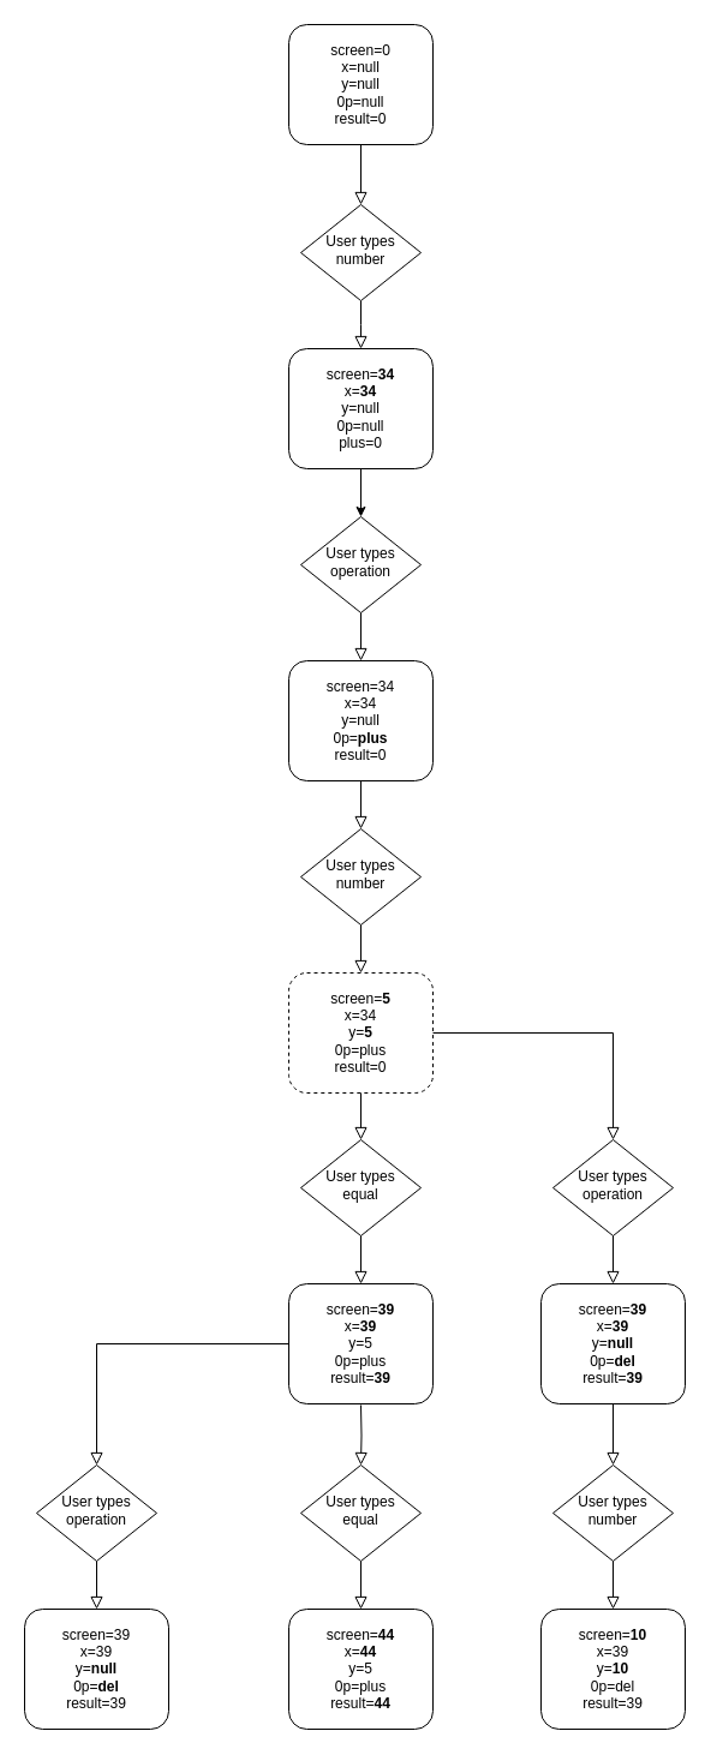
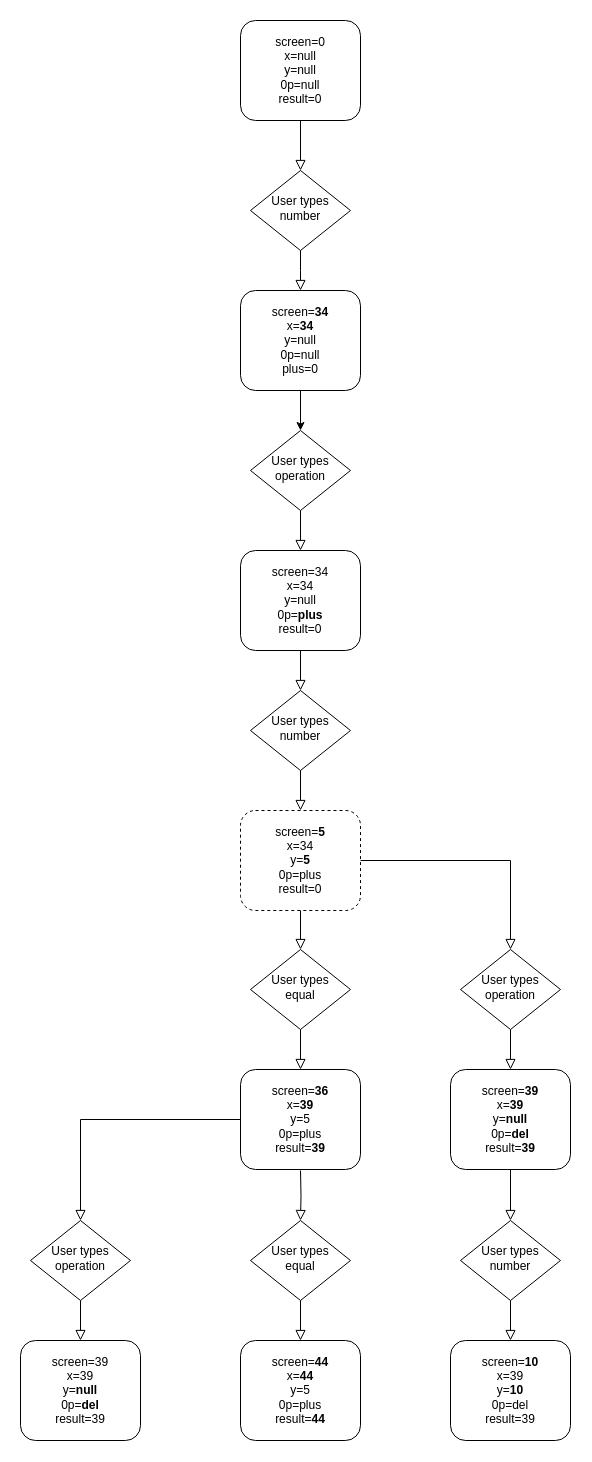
  <mxCell id="0" />
  <mxCell id="1" parent="0" />
  <mxCell id="2" value="" style="rounded=0;html=1;jettySize=auto;orthogonalLoop=1;fontSize=11;endArrow=block;endFill=0;endSize=8;strokeWidth=1;shadow=0;labelBackgroundColor=none;edgeStyle=orthogonalEdgeStyle;" parent="1" source="3" target="5" edge="1"><mxGeometry relative="1" as="geometry" /></mxCell>
  <mxCell id="3" value="screen=0&lt;br&gt;x=null&lt;br&gt;y=null&lt;br&gt;0p=null&lt;br&gt;result=0" style="rounded=1;whiteSpace=wrap;html=1;fontSize=12;glass=0;strokeWidth=1;shadow=0;" parent="1" vertex="1"><mxGeometry x="240" y="20" width="120" height="100" as="geometry" /></mxCell>
  <mxCell id="4" value="" style="rounded=0;html=1;jettySize=auto;orthogonalLoop=1;fontSize=11;endArrow=block;endFill=0;endSize=8;strokeWidth=1;shadow=0;labelBackgroundColor=none;edgeStyle=orthogonalEdgeStyle;" parent="1" source="5" edge="1"><mxGeometry y="20" relative="1" as="geometry"><mxPoint as="offset" /><mxPoint x="300" y="290" as="targetPoint" /></mxGeometry></mxCell>
  <mxCell id="5" value="User types number" style="rhombus;whiteSpace=wrap;html=1;shadow=0;fontFamily=Helvetica;fontSize=12;align=center;strokeWidth=1;spacing=6;spacingTop=-4;" parent="1" vertex="1"><mxGeometry x="250" y="170" width="100" height="80" as="geometry" /></mxCell>
  <mxCell id="6" style="edgeStyle=orthogonalEdgeStyle;rounded=0;orthogonalLoop=1;jettySize=auto;html=1;entryX=0.5;entryY=0;entryDx=0;entryDy=0;" edge="1" parent="1" source="7" target="9"><mxGeometry relative="1" as="geometry"><mxPoint x="300" y="410" as="targetPoint" /></mxGeometry></mxCell>
  <mxCell id="7" value="screen=&lt;b&gt;34&lt;/b&gt;&lt;br&gt;x=&lt;b&gt;34&lt;/b&gt;&lt;br&gt;y=null&lt;br&gt;0p=null&lt;br&gt;plus=0" style="rounded=1;whiteSpace=wrap;html=1;fontSize=12;glass=0;strokeWidth=1;shadow=0;" vertex="1" parent="1"><mxGeometry x="240" y="290" width="120" height="100" as="geometry" /></mxCell>
  <mxCell id="8" value="screen=34&lt;br&gt;x=34&lt;br&gt;y=null&lt;br&gt;0p=&lt;b&gt;plus&lt;/b&gt;&lt;br&gt;result=0" style="rounded=1;whiteSpace=wrap;html=1;fontSize=12;glass=0;strokeWidth=1;shadow=0;" vertex="1" parent="1"><mxGeometry x="240" y="550" width="120" height="100" as="geometry" /></mxCell>
  <mxCell id="9" value="User types operation" style="rhombus;whiteSpace=wrap;html=1;shadow=0;fontFamily=Helvetica;fontSize=12;align=center;strokeWidth=1;spacing=6;spacingTop=-4;" vertex="1" parent="1"><mxGeometry x="250" y="430" width="100" height="80" as="geometry" /></mxCell>
  <mxCell id="10" value="" style="rounded=0;html=1;jettySize=auto;orthogonalLoop=1;fontSize=11;endArrow=block;endFill=0;endSize=8;strokeWidth=1;shadow=0;labelBackgroundColor=none;edgeStyle=orthogonalEdgeStyle;exitX=0.5;exitY=1;exitDx=0;exitDy=0;entryX=0.5;entryY=0;entryDx=0;entryDy=0;" edge="1" parent="1" source="9" target="8"><mxGeometry y="20" relative="1" as="geometry"><mxPoint as="offset" /><mxPoint x="400" y="520" as="sourcePoint" /><mxPoint x="400" y="560" as="targetPoint" /></mxGeometry></mxCell>
  <mxCell id="11" value="screen=&lt;b&gt;5&lt;/b&gt;&lt;br&gt;x=34&lt;br&gt;y=&lt;b&gt;5&lt;/b&gt;&lt;br&gt;0p=plus&lt;br&gt;result=0" style="rounded=1;whiteSpace=wrap;html=1;fontSize=12;glass=0;strokeWidth=1;shadow=0;dashed=1;" vertex="1" parent="1"><mxGeometry x="240" y="810" width="120" height="100" as="geometry" /></mxCell>
  <mxCell id="12" value="User types number" style="rhombus;whiteSpace=wrap;html=1;shadow=0;fontFamily=Helvetica;fontSize=12;align=center;strokeWidth=1;spacing=6;spacingTop=-4;" vertex="1" parent="1"><mxGeometry x="250" y="690" width="100" height="80" as="geometry" /></mxCell>
  <mxCell id="13" value="" style="rounded=0;html=1;jettySize=auto;orthogonalLoop=1;fontSize=11;endArrow=block;endFill=0;endSize=8;strokeWidth=1;shadow=0;labelBackgroundColor=none;edgeStyle=orthogonalEdgeStyle;exitX=0.5;exitY=1;exitDx=0;exitDy=0;entryX=0.5;entryY=0;entryDx=0;entryDy=0;" edge="1" parent="1" source="12" target="11"><mxGeometry y="20" relative="1" as="geometry"><mxPoint as="offset" /><mxPoint x="400" y="780" as="sourcePoint" /><mxPoint x="400" y="820" as="targetPoint" /></mxGeometry></mxCell>
  <mxCell id="14" value="" style="rounded=0;html=1;jettySize=auto;orthogonalLoop=1;fontSize=11;endArrow=block;endFill=0;endSize=8;strokeWidth=1;shadow=0;labelBackgroundColor=none;edgeStyle=orthogonalEdgeStyle;exitX=0.5;exitY=1;exitDx=0;exitDy=0;entryX=0.5;entryY=0;entryDx=0;entryDy=0;" edge="1" parent="1" source="8" target="12"><mxGeometry y="20" relative="1" as="geometry"><mxPoint as="offset" /><mxPoint x="320" y="680" as="sourcePoint" /><mxPoint x="320" y="720" as="targetPoint" /></mxGeometry></mxCell>
- <mxCell id="15" value="screen=&lt;b&gt;39&lt;/b&gt;&lt;br&gt;x=&lt;b&gt;39&lt;/b&gt;&lt;br&gt;y=5&lt;br&gt;0p=plus&lt;br&gt;result=&lt;b&gt;39&lt;/b&gt;" style="rounded=1;whiteSpace=wrap;html=1;fontSize=12;glass=0;strokeWidth=1;shadow=0;" vertex="1" parent="1"><mxGeometry x="240" y="1069" width="120" height="100" as="geometry" /></mxCell>
+ <mxCell id="15" value="screen=&lt;b&gt;36&lt;/b&gt;&lt;br&gt;x=&lt;b&gt;39&lt;/b&gt;&lt;br&gt;y=5&lt;br&gt;0p=plus&lt;br&gt;result=&lt;b&gt;39&lt;/b&gt;" style="rounded=1;whiteSpace=wrap;html=1;fontSize=12;glass=0;strokeWidth=1;shadow=0;" vertex="1" parent="1"><mxGeometry x="240" y="1069" width="120" height="100" as="geometry" /></mxCell>
  <mxCell id="16" value="User types equal" style="rhombus;whiteSpace=wrap;html=1;shadow=0;fontFamily=Helvetica;fontSize=12;align=center;strokeWidth=1;spacing=6;spacingTop=-4;" vertex="1" parent="1"><mxGeometry x="250" y="949" width="100" height="80" as="geometry" /></mxCell>
  <mxCell id="17" value="" style="rounded=0;html=1;jettySize=auto;orthogonalLoop=1;fontSize=11;endArrow=block;endFill=0;endSize=8;strokeWidth=1;shadow=0;labelBackgroundColor=none;edgeStyle=orthogonalEdgeStyle;exitX=0.5;exitY=1;exitDx=0;exitDy=0;entryX=0.5;entryY=0;entryDx=0;entryDy=0;" edge="1" parent="1" source="16" target="15"><mxGeometry y="20" relative="1" as="geometry"><mxPoint as="offset" /><mxPoint x="400" y="1039" as="sourcePoint" /><mxPoint x="400" y="1079" as="targetPoint" /></mxGeometry></mxCell>
  <mxCell id="18" value="" style="rounded=0;html=1;jettySize=auto;orthogonalLoop=1;fontSize=11;endArrow=block;endFill=0;endSize=8;strokeWidth=1;shadow=0;labelBackgroundColor=none;edgeStyle=orthogonalEdgeStyle;entryX=0.5;entryY=0;entryDx=0;entryDy=0;exitX=0.5;exitY=1;exitDx=0;exitDy=0;" edge="1" parent="1" source="11" target="16"><mxGeometry y="20" relative="1" as="geometry"><mxPoint as="offset" /><mxPoint x="350" y="940" as="sourcePoint" /><mxPoint x="350" y="980" as="targetPoint" /></mxGeometry></mxCell>
  <mxCell id="19" value="screen=&lt;b&gt;44&lt;/b&gt;&lt;br&gt;x=&lt;b&gt;44&lt;/b&gt;&lt;br&gt;y=5&lt;br&gt;0p=plus&lt;br&gt;result=&lt;b&gt;44&lt;/b&gt;" style="rounded=1;whiteSpace=wrap;html=1;fontSize=12;glass=0;strokeWidth=1;shadow=0;" vertex="1" parent="1"><mxGeometry x="240" y="1340" width="120" height="100" as="geometry" /></mxCell>
  <mxCell id="20" value="User types equal" style="rhombus;whiteSpace=wrap;html=1;shadow=0;fontFamily=Helvetica;fontSize=12;align=center;strokeWidth=1;spacing=6;spacingTop=-4;" vertex="1" parent="1"><mxGeometry x="250" y="1220" width="100" height="80" as="geometry" /></mxCell>
  <mxCell id="21" value="" style="rounded=0;html=1;jettySize=auto;orthogonalLoop=1;fontSize=11;endArrow=block;endFill=0;endSize=8;strokeWidth=1;shadow=0;labelBackgroundColor=none;edgeStyle=orthogonalEdgeStyle;exitX=0.5;exitY=1;exitDx=0;exitDy=0;entryX=0.5;entryY=0;entryDx=0;entryDy=0;" edge="1" parent="1" source="20" target="19"><mxGeometry y="20" relative="1" as="geometry"><mxPoint as="offset" /><mxPoint x="400" y="1310" as="sourcePoint" /><mxPoint x="400" y="1350" as="targetPoint" /></mxGeometry></mxCell>
  <mxCell id="22" value="" style="rounded=0;html=1;jettySize=auto;orthogonalLoop=1;fontSize=11;endArrow=block;endFill=0;endSize=8;strokeWidth=1;shadow=0;labelBackgroundColor=none;edgeStyle=orthogonalEdgeStyle;entryX=0.5;entryY=0;entryDx=0;entryDy=0;" edge="1" parent="1" target="20"><mxGeometry y="20" relative="1" as="geometry"><mxPoint as="offset" /><mxPoint x="300" y="1170" as="sourcePoint" /><mxPoint x="440" y="1280" as="targetPoint" /></mxGeometry></mxCell>
  <mxCell id="23" value="screen=&lt;b&gt;39&lt;/b&gt;&lt;br&gt;x=&lt;b&gt;39&lt;/b&gt;&lt;br&gt;y=&lt;b&gt;null&lt;/b&gt;&lt;br&gt;0p=&lt;b&gt;del&lt;/b&gt;&lt;br&gt;result=&lt;b&gt;39&lt;/b&gt;" style="rounded=1;whiteSpace=wrap;html=1;fontSize=12;glass=0;strokeWidth=1;shadow=0;" vertex="1" parent="1"><mxGeometry x="450" y="1069" width="120" height="100" as="geometry" /></mxCell>
  <mxCell id="24" value="User types operation" style="rhombus;whiteSpace=wrap;html=1;shadow=0;fontFamily=Helvetica;fontSize=12;align=center;strokeWidth=1;spacing=6;spacingTop=-4;" vertex="1" parent="1"><mxGeometry x="460" y="949" width="100" height="80" as="geometry" /></mxCell>
  <mxCell id="25" value="" style="rounded=0;html=1;jettySize=auto;orthogonalLoop=1;fontSize=11;endArrow=block;endFill=0;endSize=8;strokeWidth=1;shadow=0;labelBackgroundColor=none;edgeStyle=orthogonalEdgeStyle;exitX=0.5;exitY=1;exitDx=0;exitDy=0;entryX=0.5;entryY=0;entryDx=0;entryDy=0;" edge="1" parent="1" source="24" target="23"><mxGeometry y="20" relative="1" as="geometry"><mxPoint as="offset" /><mxPoint x="610" y="1039" as="sourcePoint" /><mxPoint x="610" y="1079" as="targetPoint" /></mxGeometry></mxCell>
  <mxCell id="26" value="screen=&lt;b&gt;10&lt;/b&gt;&lt;br&gt;x=39&lt;br&gt;y=&lt;b&gt;10&lt;/b&gt;&lt;br&gt;0p=del&lt;br&gt;result=39" style="rounded=1;whiteSpace=wrap;html=1;fontSize=12;glass=0;strokeWidth=1;shadow=0;" vertex="1" parent="1"><mxGeometry x="450" y="1340" width="120" height="100" as="geometry" /></mxCell>
  <mxCell id="27" value="User types number" style="rhombus;whiteSpace=wrap;html=1;shadow=0;fontFamily=Helvetica;fontSize=12;align=center;strokeWidth=1;spacing=6;spacingTop=-4;" vertex="1" parent="1"><mxGeometry x="460" y="1220" width="100" height="80" as="geometry" /></mxCell>
  <mxCell id="28" value="" style="rounded=0;html=1;jettySize=auto;orthogonalLoop=1;fontSize=11;endArrow=block;endFill=0;endSize=8;strokeWidth=1;shadow=0;labelBackgroundColor=none;edgeStyle=orthogonalEdgeStyle;exitX=0.5;exitY=1;exitDx=0;exitDy=0;entryX=0.5;entryY=0;entryDx=0;entryDy=0;" edge="1" parent="1" source="27" target="26"><mxGeometry y="20" relative="1" as="geometry"><mxPoint as="offset" /><mxPoint x="610" y="1310" as="sourcePoint" /><mxPoint x="610" y="1350" as="targetPoint" /></mxGeometry></mxCell>
  <mxCell id="29" value="" style="rounded=0;html=1;jettySize=auto;orthogonalLoop=1;fontSize=11;endArrow=block;endFill=0;endSize=8;strokeWidth=1;shadow=0;labelBackgroundColor=none;edgeStyle=orthogonalEdgeStyle;exitX=0.5;exitY=1;exitDx=0;exitDy=0;entryX=0.5;entryY=0;entryDx=0;entryDy=0;" edge="1" parent="1" source="23" target="27"><mxGeometry y="20" relative="1" as="geometry"><mxPoint as="offset" /><mxPoint x="530" y="1199" as="sourcePoint" /><mxPoint x="530" y="1239" as="targetPoint" /></mxGeometry></mxCell>
  <mxCell id="30" value="" style="rounded=0;html=1;jettySize=auto;orthogonalLoop=1;fontSize=11;endArrow=block;endFill=0;endSize=8;strokeWidth=1;shadow=0;labelBackgroundColor=none;edgeStyle=orthogonalEdgeStyle;entryX=0.5;entryY=0;entryDx=0;entryDy=0;exitX=1;exitY=0.5;exitDx=0;exitDy=0;" edge="1" parent="1" source="11" target="24"><mxGeometry y="20" relative="1" as="geometry"><mxPoint as="offset" /><mxPoint x="540" y="880" as="sourcePoint" /><mxPoint x="540" y="919" as="targetPoint" /></mxGeometry></mxCell>
  <mxCell id="31" value="screen=39&lt;br&gt;x=39&lt;br&gt;y=&lt;b&gt;null&lt;/b&gt;&lt;br&gt;0p=&lt;b&gt;del&lt;/b&gt;&lt;br&gt;result=39" style="rounded=1;whiteSpace=wrap;html=1;fontSize=12;glass=0;strokeWidth=1;shadow=0;" vertex="1" parent="1"><mxGeometry x="20" y="1340" width="120" height="100" as="geometry" /></mxCell>
  <mxCell id="32" value="User types operation" style="rhombus;whiteSpace=wrap;html=1;shadow=0;fontFamily=Helvetica;fontSize=12;align=center;strokeWidth=1;spacing=6;spacingTop=-4;" vertex="1" parent="1"><mxGeometry x="30" y="1220" width="100" height="80" as="geometry" /></mxCell>
  <mxCell id="33" value="" style="rounded=0;html=1;jettySize=auto;orthogonalLoop=1;fontSize=11;endArrow=block;endFill=0;endSize=8;strokeWidth=1;shadow=0;labelBackgroundColor=none;edgeStyle=orthogonalEdgeStyle;exitX=0.5;exitY=1;exitDx=0;exitDy=0;entryX=0.5;entryY=0;entryDx=0;entryDy=0;" edge="1" parent="1" source="32" target="31"><mxGeometry y="20" relative="1" as="geometry"><mxPoint as="offset" /><mxPoint x="180" y="1310" as="sourcePoint" /><mxPoint x="180" y="1350" as="targetPoint" /></mxGeometry></mxCell>
  <mxCell id="34" value="" style="rounded=0;html=1;jettySize=auto;orthogonalLoop=1;fontSize=11;endArrow=block;endFill=0;endSize=8;strokeWidth=1;shadow=0;labelBackgroundColor=none;edgeStyle=orthogonalEdgeStyle;exitX=0;exitY=0.5;exitDx=0;exitDy=0;entryX=0.5;entryY=0;entryDx=0;entryDy=0;" edge="1" parent="1" source="15" target="32"><mxGeometry y="20" relative="1" as="geometry"><mxPoint as="offset" /><mxPoint x="140" y="1060" as="sourcePoint" /><mxPoint x="140" y="1100" as="targetPoint" /></mxGeometry></mxCell>
